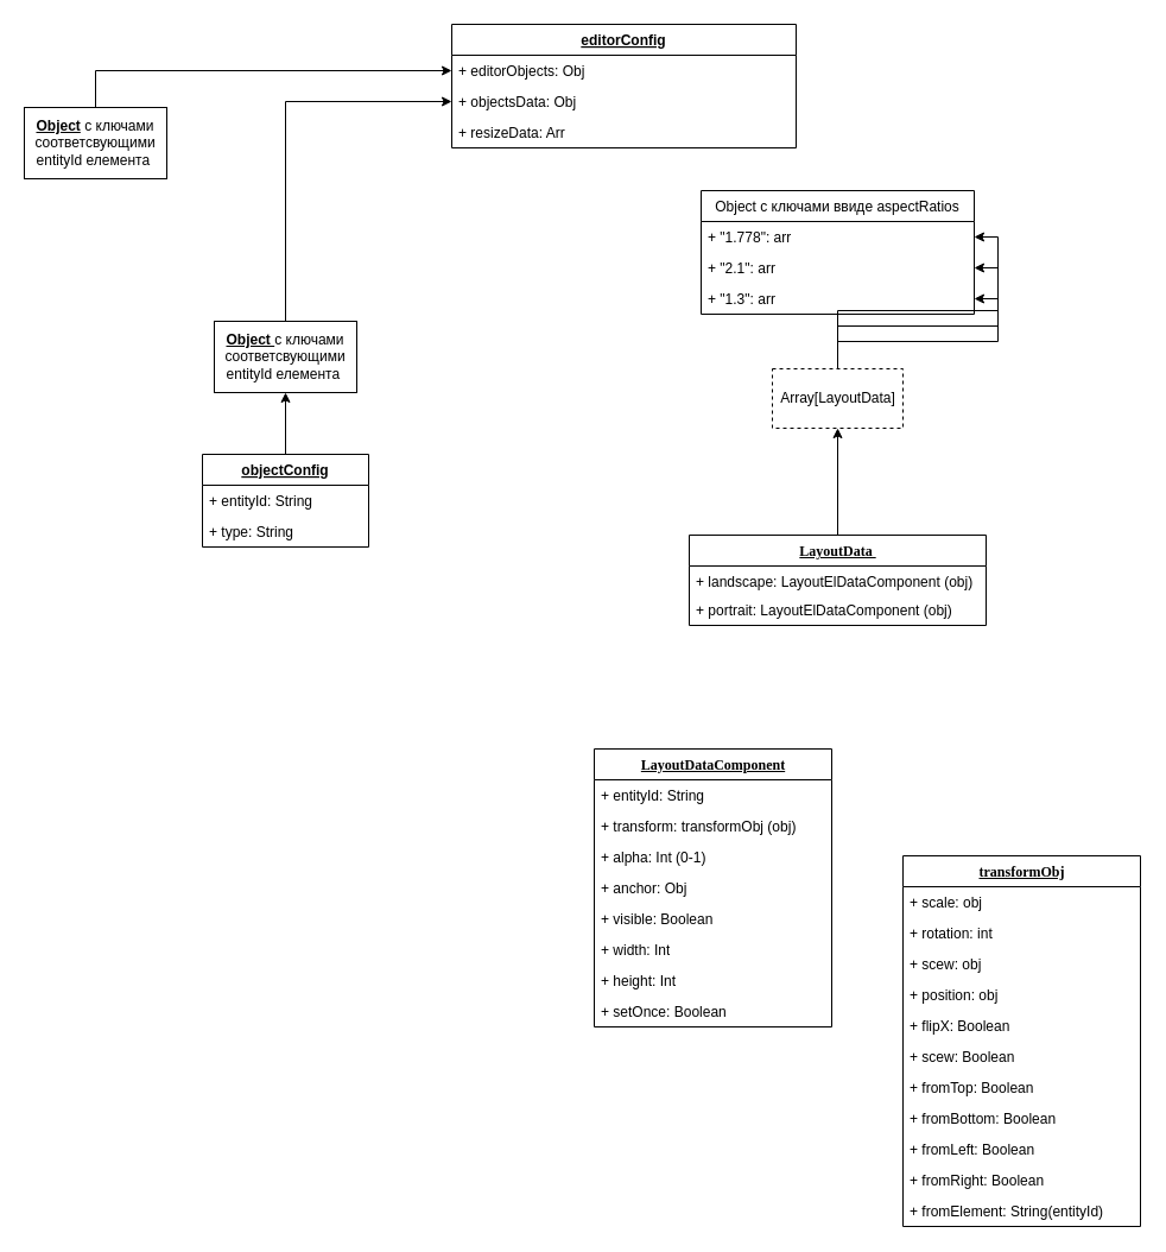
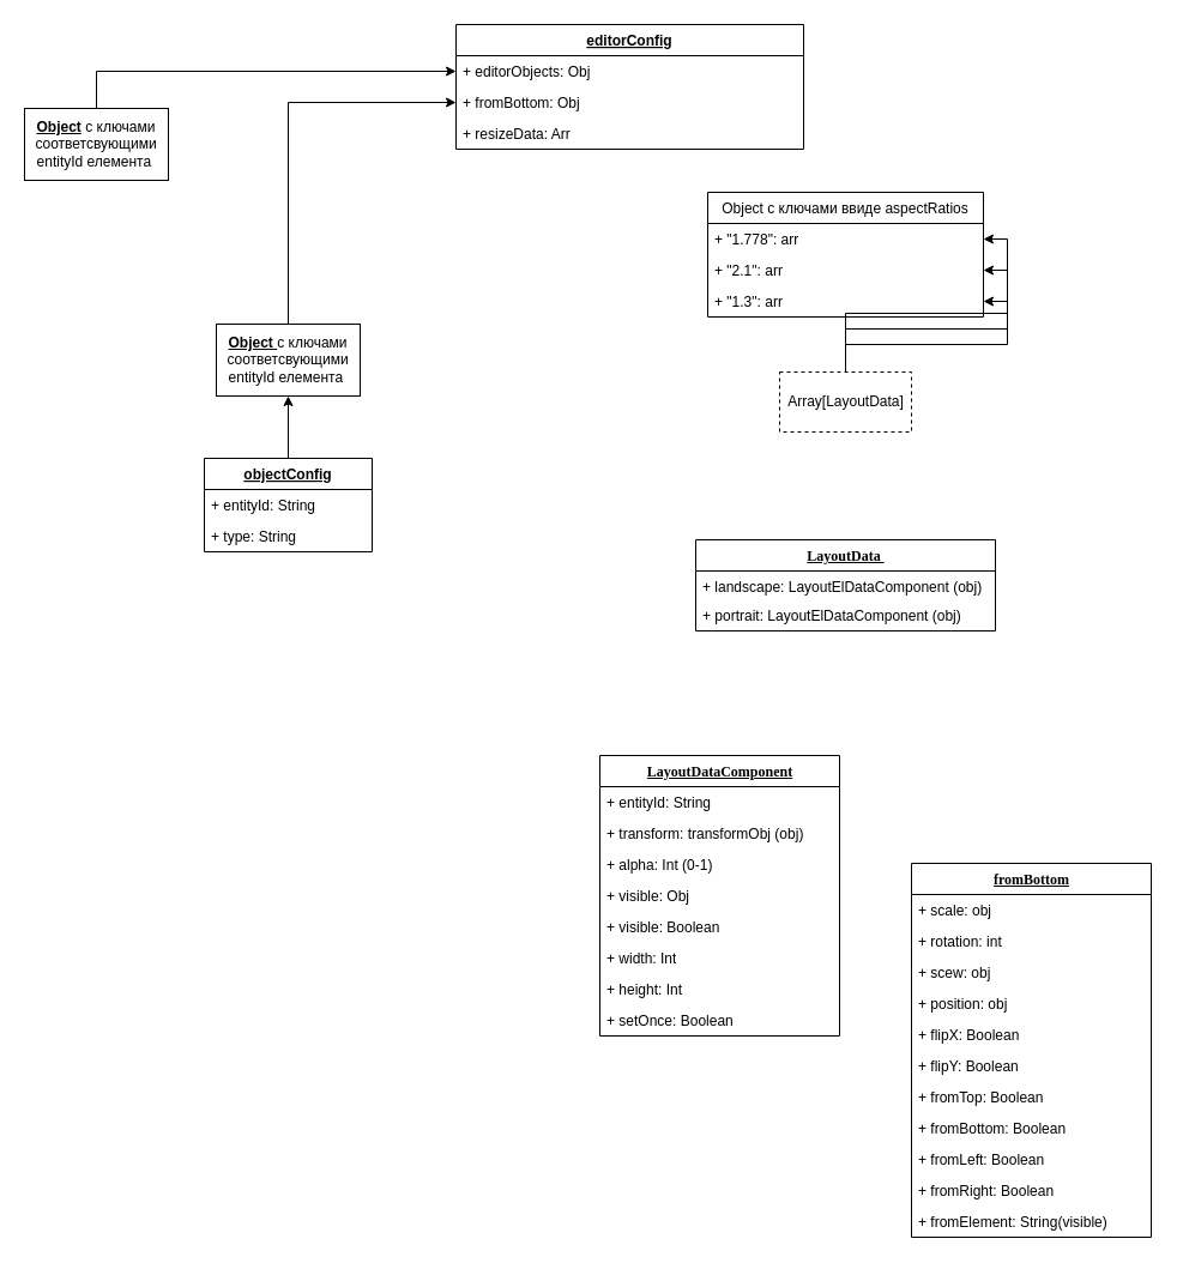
  <mxCell id="0" />
  <mxCell id="1" parent="0" />
- <mxCell id="2" style="edgeStyle=orthogonalEdgeStyle;rounded=0;orthogonalLoop=1;jettySize=auto;html=1;exitX=0.5;exitY=0;exitDx=0;exitDy=0;entryX=0.5;entryY=1;entryDx=0;entryDy=0;fontColor=#000000;" parent="1" source="3" target="33" edge="1"><mxGeometry relative="1" as="geometry" /></mxCell>
  <mxCell id="3" value="&lt;u&gt;LayoutData&amp;nbsp;&lt;/u&gt;" style="swimlane;html=1;fontStyle=1;align=center;verticalAlign=top;childLayout=stackLayout;horizontal=1;startSize=26;horizontalStack=0;resizeParent=1;resizeLast=0;collapsible=1;marginBottom=0;swimlaneFillColor=#ffffff;rounded=0;shadow=0;comic=0;labelBackgroundColor=none;strokeWidth=1;fillColor=none;fontFamily=Verdana;fontSize=12" parent="1" vertex="1"><mxGeometry x="580" y="450" width="250" height="76" as="geometry" /></mxCell>
  <mxCell id="4" value="+ landscape: LayoutElDataComponent (obj)" style="text;html=1;strokeColor=none;fillColor=none;align=left;verticalAlign=top;spacingLeft=4;spacingRight=4;whiteSpace=wrap;overflow=hidden;rotatable=0;points=[[0,0.5],[1,0.5]];portConstraint=eastwest;" parent="3" vertex="1"><mxGeometry y="26" width="250" height="24" as="geometry" /></mxCell>
  <mxCell id="5" value="+ portrait: LayoutElDataComponent (obj)" style="text;html=1;strokeColor=none;fillColor=none;align=left;verticalAlign=top;spacingLeft=4;spacingRight=4;whiteSpace=wrap;overflow=hidden;rotatable=0;points=[[0,0.5],[1,0.5]];portConstraint=eastwest;" parent="3" vertex="1"><mxGeometry y="50" width="250" height="26" as="geometry" /></mxCell>
  <mxCell id="6" value="&lt;u&gt;LayoutDataComponent&lt;/u&gt;" style="swimlane;html=1;fontStyle=1;align=center;verticalAlign=top;childLayout=stackLayout;horizontal=1;startSize=26;horizontalStack=0;resizeParent=1;resizeLast=0;collapsible=1;marginBottom=0;swimlaneFillColor=#ffffff;rounded=0;shadow=0;comic=0;labelBackgroundColor=none;strokeWidth=1;fillColor=none;fontFamily=Verdana;fontSize=12" parent="1" vertex="1"><mxGeometry x="500" y="630" width="200" height="234" as="geometry" /></mxCell>
  <mxCell id="7" value="+ entityId: String" style="text;html=1;strokeColor=none;fillColor=none;align=left;verticalAlign=top;spacingLeft=4;spacingRight=4;whiteSpace=wrap;overflow=hidden;rotatable=0;points=[[0,0.5],[1,0.5]];portConstraint=eastwest;" parent="6" vertex="1"><mxGeometry y="26" width="200" height="26" as="geometry" /></mxCell>
  <mxCell id="8" value="+ transform: transformObj (obj)" style="text;html=1;strokeColor=none;fillColor=none;align=left;verticalAlign=top;spacingLeft=4;spacingRight=4;whiteSpace=wrap;overflow=hidden;rotatable=0;points=[[0,0.5],[1,0.5]];portConstraint=eastwest;" parent="6" vertex="1"><mxGeometry y="52" width="200" height="26" as="geometry" /></mxCell>
  <mxCell id="9" value="+ alpha: Int (0-1)" style="text;html=1;strokeColor=none;fillColor=none;align=left;verticalAlign=top;spacingLeft=4;spacingRight=4;whiteSpace=wrap;overflow=hidden;rotatable=0;points=[[0,0.5],[1,0.5]];portConstraint=eastwest;" parent="6" vertex="1"><mxGeometry y="78" width="200" height="26" as="geometry" /></mxCell>
- <mxCell id="10" value="+ anchor: Obj" style="text;html=1;strokeColor=none;fillColor=none;align=left;verticalAlign=top;spacingLeft=4;spacingRight=4;whiteSpace=wrap;overflow=hidden;rotatable=0;points=[[0,0.5],[1,0.5]];portConstraint=eastwest;" parent="6" vertex="1"><mxGeometry y="104" width="200" height="26" as="geometry" /></mxCell>
+ <mxCell id="10" value="+ visible: Obj" style="text;html=1;strokeColor=none;fillColor=none;align=left;verticalAlign=top;spacingLeft=4;spacingRight=4;whiteSpace=wrap;overflow=hidden;rotatable=0;points=[[0,0.5],[1,0.5]];portConstraint=eastwest;" parent="6" vertex="1"><mxGeometry y="104" width="200" height="26" as="geometry" /></mxCell>
  <mxCell id="11" value="+ visible: Boolean" style="text;html=1;strokeColor=none;fillColor=none;align=left;verticalAlign=top;spacingLeft=4;spacingRight=4;whiteSpace=wrap;overflow=hidden;rotatable=0;points=[[0,0.5],[1,0.5]];portConstraint=eastwest;" parent="6" vertex="1"><mxGeometry y="130" width="200" height="26" as="geometry" /></mxCell>
  <mxCell id="12" value="+ width: Int" style="text;html=1;strokeColor=none;fillColor=none;align=left;verticalAlign=top;spacingLeft=4;spacingRight=4;whiteSpace=wrap;overflow=hidden;rotatable=0;points=[[0,0.5],[1,0.5]];portConstraint=eastwest;" parent="6" vertex="1"><mxGeometry y="156" width="200" height="26" as="geometry" /></mxCell>
  <mxCell id="13" value="+ height: Int" style="text;html=1;strokeColor=none;fillColor=none;align=left;verticalAlign=top;spacingLeft=4;spacingRight=4;whiteSpace=wrap;overflow=hidden;rotatable=0;points=[[0,0.5],[1,0.5]];portConstraint=eastwest;" parent="6" vertex="1"><mxGeometry y="182" width="200" height="26" as="geometry" /></mxCell>
  <mxCell id="14" value="+ setOnce: Boolean" style="text;html=1;strokeColor=none;fillColor=none;align=left;verticalAlign=top;spacingLeft=4;spacingRight=4;whiteSpace=wrap;overflow=hidden;rotatable=0;points=[[0,0.5],[1,0.5]];portConstraint=eastwest;" parent="6" vertex="1"><mxGeometry y="208" width="200" height="26" as="geometry" /></mxCell>
- <mxCell id="15" value="&lt;u&gt;transformObj&lt;/u&gt;" style="swimlane;html=1;fontStyle=1;align=center;verticalAlign=top;childLayout=stackLayout;horizontal=1;startSize=26;horizontalStack=0;resizeParent=1;resizeLast=0;collapsible=1;marginBottom=0;swimlaneFillColor=#ffffff;rounded=0;shadow=0;comic=0;labelBackgroundColor=none;strokeWidth=1;fillColor=none;fontFamily=Verdana;fontSize=12" parent="1" vertex="1"><mxGeometry x="760" y="720" width="200" height="312" as="geometry" /></mxCell>
+ <mxCell id="15" value="&lt;u&gt;fromBottom&lt;/u&gt;" style="swimlane;html=1;fontStyle=1;align=center;verticalAlign=top;childLayout=stackLayout;horizontal=1;startSize=26;horizontalStack=0;resizeParent=1;resizeLast=0;collapsible=1;marginBottom=0;swimlaneFillColor=#ffffff;rounded=0;shadow=0;comic=0;labelBackgroundColor=none;strokeWidth=1;fillColor=none;fontFamily=Verdana;fontSize=12" parent="1" vertex="1"><mxGeometry x="760" y="720" width="200" height="312" as="geometry" /></mxCell>
  <mxCell id="16" value="+ scale: obj" style="text;html=1;strokeColor=none;fillColor=none;align=left;verticalAlign=top;spacingLeft=4;spacingRight=4;whiteSpace=wrap;overflow=hidden;rotatable=0;points=[[0,0.5],[1,0.5]];portConstraint=eastwest;" parent="15" vertex="1"><mxGeometry y="26" width="200" height="26" as="geometry" /></mxCell>
  <mxCell id="17" value="+ rotation: int" style="text;html=1;strokeColor=none;fillColor=none;align=left;verticalAlign=top;spacingLeft=4;spacingRight=4;whiteSpace=wrap;overflow=hidden;rotatable=0;points=[[0,0.5],[1,0.5]];portConstraint=eastwest;" parent="15" vertex="1"><mxGeometry y="52" width="200" height="26" as="geometry" /></mxCell>
  <mxCell id="18" value="+ scew: obj" style="text;html=1;strokeColor=none;fillColor=none;align=left;verticalAlign=top;spacingLeft=4;spacingRight=4;whiteSpace=wrap;overflow=hidden;rotatable=0;points=[[0,0.5],[1,0.5]];portConstraint=eastwest;" parent="15" vertex="1"><mxGeometry y="78" width="200" height="26" as="geometry" /></mxCell>
  <mxCell id="19" value="+ position: obj" style="text;html=1;strokeColor=none;fillColor=none;align=left;verticalAlign=top;spacingLeft=4;spacingRight=4;whiteSpace=wrap;overflow=hidden;rotatable=0;points=[[0,0.5],[1,0.5]];portConstraint=eastwest;" parent="15" vertex="1"><mxGeometry y="104" width="200" height="26" as="geometry" /></mxCell>
  <mxCell id="20" value="+ flipX: Boolean" style="text;html=1;strokeColor=none;fillColor=none;align=left;verticalAlign=top;spacingLeft=4;spacingRight=4;whiteSpace=wrap;overflow=hidden;rotatable=0;points=[[0,0.5],[1,0.5]];portConstraint=eastwest;" parent="15" vertex="1"><mxGeometry y="130" width="200" height="26" as="geometry" /></mxCell>
- <mxCell id="21" value="+ scew: Boolean" style="text;html=1;strokeColor=none;fillColor=none;align=left;verticalAlign=top;spacingLeft=4;spacingRight=4;whiteSpace=wrap;overflow=hidden;rotatable=0;points=[[0,0.5],[1,0.5]];portConstraint=eastwest;" parent="15" vertex="1"><mxGeometry y="156" width="200" height="26" as="geometry" /></mxCell>
+ <mxCell id="21" value="+ flipY: Boolean" style="text;html=1;strokeColor=none;fillColor=none;align=left;verticalAlign=top;spacingLeft=4;spacingRight=4;whiteSpace=wrap;overflow=hidden;rotatable=0;points=[[0,0.5],[1,0.5]];portConstraint=eastwest;" parent="15" vertex="1"><mxGeometry y="156" width="200" height="26" as="geometry" /></mxCell>
  <mxCell id="22" value="+ fromTop: Boolean" style="text;html=1;strokeColor=none;fillColor=none;align=left;verticalAlign=top;spacingLeft=4;spacingRight=4;whiteSpace=wrap;overflow=hidden;rotatable=0;points=[[0,0.5],[1,0.5]];portConstraint=eastwest;" parent="15" vertex="1"><mxGeometry y="182" width="200" height="26" as="geometry" /></mxCell>
  <mxCell id="23" value="+ fromBottom: Boolean" style="text;html=1;strokeColor=none;fillColor=none;align=left;verticalAlign=top;spacingLeft=4;spacingRight=4;whiteSpace=wrap;overflow=hidden;rotatable=0;points=[[0,0.5],[1,0.5]];portConstraint=eastwest;" parent="15" vertex="1"><mxGeometry y="208" width="200" height="26" as="geometry" /></mxCell>
  <mxCell id="24" value="+ fromLeft: Boolean" style="text;html=1;strokeColor=none;fillColor=none;align=left;verticalAlign=top;spacingLeft=4;spacingRight=4;whiteSpace=wrap;overflow=hidden;rotatable=0;points=[[0,0.5],[1,0.5]];portConstraint=eastwest;" parent="15" vertex="1"><mxGeometry y="234" width="200" height="26" as="geometry" /></mxCell>
  <mxCell id="25" value="+ fromRight: Boolean" style="text;html=1;strokeColor=none;fillColor=none;align=left;verticalAlign=top;spacingLeft=4;spacingRight=4;whiteSpace=wrap;overflow=hidden;rotatable=0;points=[[0,0.5],[1,0.5]];portConstraint=eastwest;" parent="15" vertex="1"><mxGeometry y="260" width="200" height="26" as="geometry" /></mxCell>
- <mxCell id="26" value="+ fromElement: String(entityId)" style="text;html=1;strokeColor=none;fillColor=none;align=left;verticalAlign=top;spacingLeft=4;spacingRight=4;whiteSpace=wrap;overflow=hidden;rotatable=0;points=[[0,0.5],[1,0.5]];portConstraint=eastwest;" parent="15" vertex="1"><mxGeometry y="286" width="200" height="26" as="geometry" /></mxCell>
+ <mxCell id="26" value="+ fromElement: String(visible)" style="text;html=1;strokeColor=none;fillColor=none;align=left;verticalAlign=top;spacingLeft=4;spacingRight=4;whiteSpace=wrap;overflow=hidden;rotatable=0;points=[[0,0.5],[1,0.5]];portConstraint=eastwest;" parent="15" vertex="1"><mxGeometry y="286" width="200" height="26" as="geometry" /></mxCell>
  <mxCell id="27" value="editorConfig" style="swimlane;fontStyle=5;childLayout=stackLayout;horizontal=1;startSize=26;fillColor=none;horizontalStack=0;resizeParent=1;resizeParentMax=0;resizeLast=0;collapsible=1;marginBottom=0;" parent="1" vertex="1"><mxGeometry x="380" y="20" width="290" height="104" as="geometry" /></mxCell>
  <mxCell id="28" value="+ editorObjects: Obj" style="text;strokeColor=none;fillColor=none;align=left;verticalAlign=top;spacingLeft=4;spacingRight=4;overflow=hidden;rotatable=0;points=[[0,0.5],[1,0.5]];portConstraint=eastwest;" parent="27" vertex="1"><mxGeometry y="26" width="290" height="26" as="geometry" /></mxCell>
- <mxCell id="29" value="+ objectsData: Obj " style="text;strokeColor=none;fillColor=none;align=left;verticalAlign=top;spacingLeft=4;spacingRight=4;overflow=hidden;rotatable=0;points=[[0,0.5],[1,0.5]];portConstraint=eastwest;" parent="27" vertex="1"><mxGeometry y="52" width="290" height="26" as="geometry" /></mxCell>
+ <mxCell id="29" value="+ fromBottom: Obj " style="text;strokeColor=none;fillColor=none;align=left;verticalAlign=top;spacingLeft=4;spacingRight=4;overflow=hidden;rotatable=0;points=[[0,0.5],[1,0.5]];portConstraint=eastwest;" parent="27" vertex="1"><mxGeometry y="52" width="290" height="26" as="geometry" /></mxCell>
  <mxCell id="30" value="+ resizeData: Arr" style="text;strokeColor=none;fillColor=none;align=left;verticalAlign=top;spacingLeft=4;spacingRight=4;overflow=hidden;rotatable=0;points=[[0,0.5],[1,0.5]];portConstraint=eastwest;" parent="27" vertex="1"><mxGeometry y="78" width="290" height="26" as="geometry" /></mxCell>
  <mxCell id="31" style="edgeStyle=orthogonalEdgeStyle;rounded=0;orthogonalLoop=1;jettySize=auto;html=1;exitX=0.5;exitY=0;exitDx=0;exitDy=0;entryX=0;entryY=0.5;entryDx=0;entryDy=0;fontColor=#000000;" parent="1" source="36" target="28" edge="1"><mxGeometry relative="1" as="geometry"><mxPoint x="-60" y="170" as="sourcePoint" /></mxGeometry></mxCell>
  <mxCell id="32" style="edgeStyle=orthogonalEdgeStyle;rounded=0;orthogonalLoop=1;jettySize=auto;html=1;exitX=0.5;exitY=0;exitDx=0;exitDy=0;entryX=1;entryY=0.5;entryDx=0;entryDy=0;" edge="1" parent="1" source="33" target="44"><mxGeometry relative="1" as="geometry"><mxPoint x="705" y="270" as="targetPoint" /></mxGeometry></mxCell>
  <mxCell id="33" value="Array[LayoutData]" style="html=1;fontColor=#000000;dashed=1;" parent="1" vertex="1"><mxGeometry x="650" y="310" width="110" height="50" as="geometry" /></mxCell>
  <mxCell id="34" style="edgeStyle=orthogonalEdgeStyle;rounded=0;orthogonalLoop=1;jettySize=auto;html=1;exitX=0.5;exitY=0;exitDx=0;exitDy=0;entryX=0;entryY=0.5;entryDx=0;entryDy=0;fontColor=#000000;" parent="1" source="35" target="29" edge="1"><mxGeometry relative="1" as="geometry" /></mxCell>
  <mxCell id="35" value="&lt;b&gt;&lt;u&gt;Object &lt;/u&gt;&lt;/b&gt;c ключами соответсвующими entityId елемента&amp;nbsp;" style="rounded=0;whiteSpace=wrap;html=1;fontColor=#000000;" parent="1" vertex="1"><mxGeometry x="180" y="270" width="120" height="60" as="geometry" /></mxCell>
  <mxCell id="36" value="&lt;b&gt;&lt;u&gt;Object&lt;/u&gt;&lt;/b&gt; c ключами соответсвующими entityId елемента&amp;nbsp;" style="rounded=0;whiteSpace=wrap;html=1;fontColor=#000000;" parent="1" vertex="1"><mxGeometry x="20" y="90" width="120" height="60" as="geometry" /></mxCell>
  <mxCell id="37" style="edgeStyle=orthogonalEdgeStyle;rounded=0;orthogonalLoop=1;jettySize=auto;html=1;exitX=0.5;exitY=0;exitDx=0;exitDy=0;entryX=0.5;entryY=1;entryDx=0;entryDy=0;fontColor=#000000;" parent="1" source="38" target="35" edge="1"><mxGeometry relative="1" as="geometry" /></mxCell>
  <mxCell id="38" value="objectConfig" style="swimlane;fontStyle=5;childLayout=stackLayout;horizontal=1;startSize=26;fillColor=none;horizontalStack=0;resizeParent=1;resizeParentMax=0;resizeLast=0;collapsible=1;marginBottom=0;fontColor=#000000;" parent="1" vertex="1"><mxGeometry x="170" y="382" width="140" height="78" as="geometry" /></mxCell>
  <mxCell id="39" value="+ entityId: String" style="text;strokeColor=none;fillColor=none;align=left;verticalAlign=top;spacingLeft=4;spacingRight=4;overflow=hidden;rotatable=0;points=[[0,0.5],[1,0.5]];portConstraint=eastwest;" parent="38" vertex="1"><mxGeometry y="26" width="140" height="26" as="geometry" /></mxCell>
  <mxCell id="40" value="+ type: String" style="text;strokeColor=none;fillColor=none;align=left;verticalAlign=top;spacingLeft=4;spacingRight=4;overflow=hidden;rotatable=0;points=[[0,0.5],[1,0.5]];portConstraint=eastwest;" parent="38" vertex="1"><mxGeometry y="52" width="140" height="26" as="geometry" /></mxCell>
  <mxCell id="41" value="Object с ключами ввиде aspectRatios" style="swimlane;fontStyle=0;childLayout=stackLayout;horizontal=1;startSize=26;fillColor=none;horizontalStack=0;resizeParent=1;resizeParentMax=0;resizeLast=0;collapsible=1;marginBottom=0;" vertex="1" parent="1"><mxGeometry x="590" y="160" width="230" height="104" as="geometry" /></mxCell>
  <mxCell id="42" value="+ &quot;1.778&quot;: arr" style="text;strokeColor=none;fillColor=none;align=left;verticalAlign=top;spacingLeft=4;spacingRight=4;overflow=hidden;rotatable=0;points=[[0,0.5],[1,0.5]];portConstraint=eastwest;" vertex="1" parent="41"><mxGeometry y="26" width="230" height="26" as="geometry" /></mxCell>
  <mxCell id="43" value="+ &quot;2.1&quot;: arr" style="text;strokeColor=none;fillColor=none;align=left;verticalAlign=top;spacingLeft=4;spacingRight=4;overflow=hidden;rotatable=0;points=[[0,0.5],[1,0.5]];portConstraint=eastwest;" vertex="1" parent="41"><mxGeometry y="52" width="230" height="26" as="geometry" /></mxCell>
  <mxCell id="44" value="+ &quot;1.3&quot;: arr" style="text;strokeColor=none;fillColor=none;align=left;verticalAlign=top;spacingLeft=4;spacingRight=4;overflow=hidden;rotatable=0;points=[[0,0.5],[1,0.5]];portConstraint=eastwest;" vertex="1" parent="41"><mxGeometry y="78" width="230" height="26" as="geometry" /></mxCell>
  <mxCell id="45" style="edgeStyle=orthogonalEdgeStyle;rounded=0;orthogonalLoop=1;jettySize=auto;html=1;exitX=0.5;exitY=0;exitDx=0;exitDy=0;entryX=1;entryY=0.5;entryDx=0;entryDy=0;" edge="1" parent="1" source="33" target="43"><mxGeometry relative="1" as="geometry"><mxPoint x="800" y="289" as="sourcePoint" /><mxPoint x="915" as="targetPoint" y="230" /></mxGeometry></mxCell>
  <mxCell id="46" style="edgeStyle=orthogonalEdgeStyle;rounded=0;orthogonalLoop=1;jettySize=auto;html=1;exitX=0.5;exitY=0;exitDx=0;exitDy=0;entryX=1;entryY=0.5;entryDx=0;entryDy=0;" edge="1" parent="1" source="33" target="42"><mxGeometry relative="1" as="geometry"><mxPoint x="715" y="320" as="sourcePoint" /><mxPoint x="830" y="261" as="targetPoint" /></mxGeometry></mxCell>
